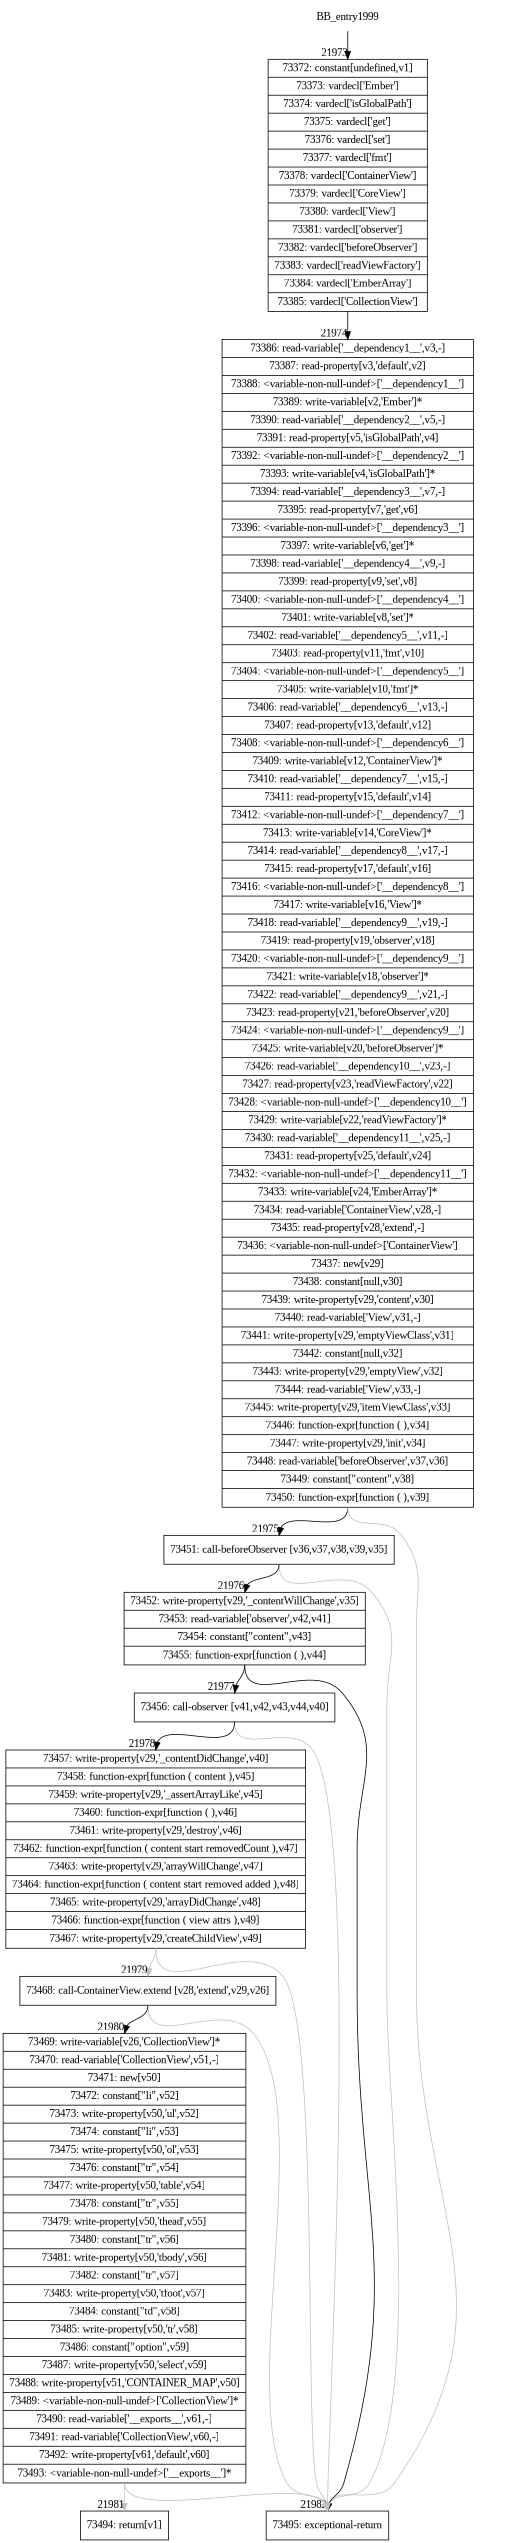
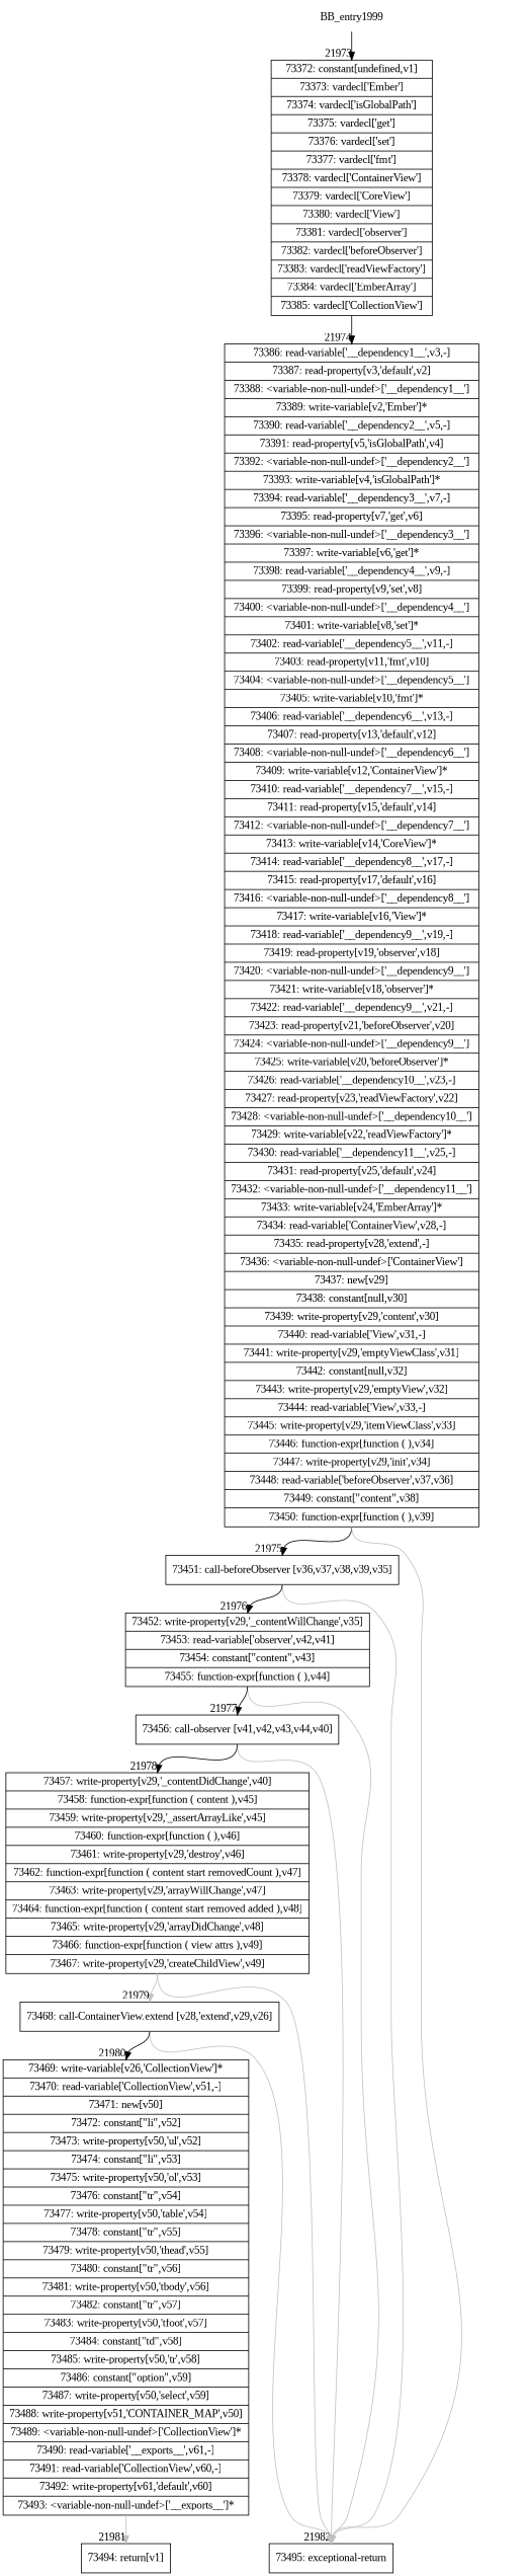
  digraph {
    fontname="Liberation Serif"
    rankdir=TD
    node [fontname="Liberation Serif" shape=record]
    edge [fontname="Liberation Serif" headport=n tailport=s color=gray]
    n1 [label=BB_entry1999 shape=none]
    n2 [label="{73372: constant[undefined,v1]|73373: vardecl['Ember']|73374: vardecl['isGlobalPath']|73375: vardecl['get']|73376: vardecl['set']|73377: vardecl['fmt']|73378: vardecl['ContainerView']|73379: vardecl['CoreView']|73380: vardecl['View']|73381: vardecl['observer']|73382: vardecl['beforeObserver']|73383: vardecl['readViewFactory']|73384: vardecl['EmberArray']|73385: vardecl['CollectionView']}"]
    n3 [label="{73386: read-variable['__dependency1__',v3,-]|73387: read-property[v3,'default',v2]|73388: \<variable-non-null-undef\>['__dependency1__']|73389: write-variable[v2,'Ember']*|73390: read-variable['__dependency2__',v5,-]|73391: read-property[v5,'isGlobalPath',v4]|73392: \<variable-non-null-undef\>['__dependency2__']|73393: write-variable[v4,'isGlobalPath']*|73394: read-variable['__dependency3__',v7,-]|73395: read-property[v7,'get',v6]|73396: \<variable-non-null-undef\>['__dependency3__']|73397: write-variable[v6,'get']*|73398: read-variable['__dependency4__',v9,-]|73399: read-property[v9,'set',v8]|73400: \<variable-non-null-undef\>['__dependency4__']|73401: write-variable[v8,'set']*|73402: read-variable['__dependency5__',v11,-]|73403: read-property[v11,'fmt',v10]|73404: \<variable-non-null-undef\>['__dependency5__']|73405: write-variable[v10,'fmt']*|73406: read-variable['__dependency6__',v13,-]|73407: read-property[v13,'default',v12]|73408: \<variable-non-null-undef\>['__dependency6__']|73409: write-variable[v12,'ContainerView']*|73410: read-variable['__dependency7__',v15,-]|73411: read-property[v15,'default',v14]|73412: \<variable-non-null-undef\>['__dependency7__']|73413: write-variable[v14,'CoreView']*|73414: read-variable['__dependency8__',v17,-]|73415: read-property[v17,'default',v16]|73416: \<variable-non-null-undef\>['__dependency8__']|73417: write-variable[v16,'View']*|73418: read-variable['__dependency9__',v19,-]|73419: read-property[v19,'observer',v18]|73420: \<variable-non-null-undef\>['__dependency9__']|73421: write-variable[v18,'observer']*|73422: read-variable['__dependency9__',v21,-]|73423: read-property[v21,'beforeObserver',v20]|73424: \<variable-non-null-undef\>['__dependency9__']|73425: write-variable[v20,'beforeObserver']*|73426: read-variable['__dependency10__',v23,-]|73427: read-property[v23,'readViewFactory',v22]|73428: \<variable-non-null-undef\>['__dependency10__']|73429: write-variable[v22,'readViewFactory']*|73430: read-variable['__dependency11__',v25,-]|73431: read-property[v25,'default',v24]|73432: \<variable-non-null-undef\>['__dependency11__']|73433: write-variable[v24,'EmberArray']*|73434: read-variable['ContainerView',v28,-]|73435: read-property[v28,'extend',-]|73436: \<variable-non-null-undef\>['ContainerView']|73437: new[v29]|73438: constant[null,v30]|73439: write-property[v29,'content',v30]|73440: read-variable['View',v31,-]|73441: write-property[v29,'emptyViewClass',v31]|73442: constant[null,v32]|73443: write-property[v29,'emptyView',v32]|73444: read-variable['View',v33,-]|73445: write-property[v29,'itemViewClass',v33]|73446: function-expr[function ( ),v34]|73447: write-property[v29,'init',v34]|73448: read-variable['beforeObserver',v37,v36]|73449: constant[\"content\",v38]|73450: function-expr[function ( ),v39]}"]
    n4 [label="{73451: call-beforeObserver [v36,v37,v38,v39,v35]}"]
    n5 [label="{73495: exceptional-return}"]
    n6 [label="{73452: write-property[v29,'_contentWillChange',v35]|73453: read-variable['observer',v42,v41]|73454: constant[\"content\",v43]|73455: function-expr[function ( ),v44]}"]
    n7 [label="{73456: call-observer [v41,v42,v43,v44,v40]}"]
    n8 [label="{73457: write-property[v29,'_contentDidChange',v40]|73458: function-expr[function ( content ),v45]|73459: write-property[v29,'_assertArrayLike',v45]|73460: function-expr[function ( ),v46]|73461: write-property[v29,'destroy',v46]|73462: function-expr[function ( content start removedCount ),v47]|73463: write-property[v29,'arrayWillChange',v47]|73464: function-expr[function ( content start removed added ),v48]|73465: write-property[v29,'arrayDidChange',v48]|73466: function-expr[function ( view attrs ),v49]|73467: write-property[v29,'createChildView',v49]}"]
    n9 [label="{73468: call-ContainerView.extend [v28,'extend',v29,v26]}"]
    n10 [label="{73469: write-variable[v26,'CollectionView']*|73470: read-variable['CollectionView',v51,-]|73471: new[v50]|73472: constant[\"li\",v52]|73473: write-property[v50,'ul',v52]|73474: constant[\"li\",v53]|73475: write-property[v50,'ol',v53]|73476: constant[\"tr\",v54]|73477: write-property[v50,'table',v54]|73478: constant[\"tr\",v55]|73479: write-property[v50,'thead',v55]|73480: constant[\"tr\",v56]|73481: write-property[v50,'tbody',v56]|73482: constant[\"tr\",v57]|73483: write-property[v50,'tfoot',v57]|73484: constant[\"td\",v58]|73485: write-property[v50,'tr',v58]|73486: constant[\"option\",v59]|73487: write-property[v50,'select',v59]|73488: write-property[v51,'CONTAINER_MAP',v50]|73489: \<variable-non-null-undef\>['CollectionView']*|73490: read-variable['__exports__',v61,-]|73491: read-variable['CollectionView',v60,-]|73492: write-property[v61,'default',v60]|73493: \<variable-non-null-undef\>['__exports__']*}"]
    n11 [label="{73494: return[v1]}"]
    n1 -> n2 [headlabel="    21973" color=""]
    n2 -> n3 [headlabel="      21974" color=""]
    n3 -> n4 [headlabel="      21975" color=""]
    n3 -> n5 [headlabel="      21982"]
    n4 -> n5
    n4 -> n6 [headlabel="      21976" color=""]
-   n6 -> n5 [color=black]
+   n6 -> n5
    n6 -> n7 [headlabel="      21977" color=""]
    n7 -> n5
    n7 -> n8 [headlabel="      21978" color=""]
    n8 -> n5
    n8 -> n9 [headlabel="      21979"]
    n9 -> n5
    n9 -> n10 [headlabel="      21980" color=""]
-   n10 -> n5
    n10 -> n11 [headlabel="      21981"]
  }
